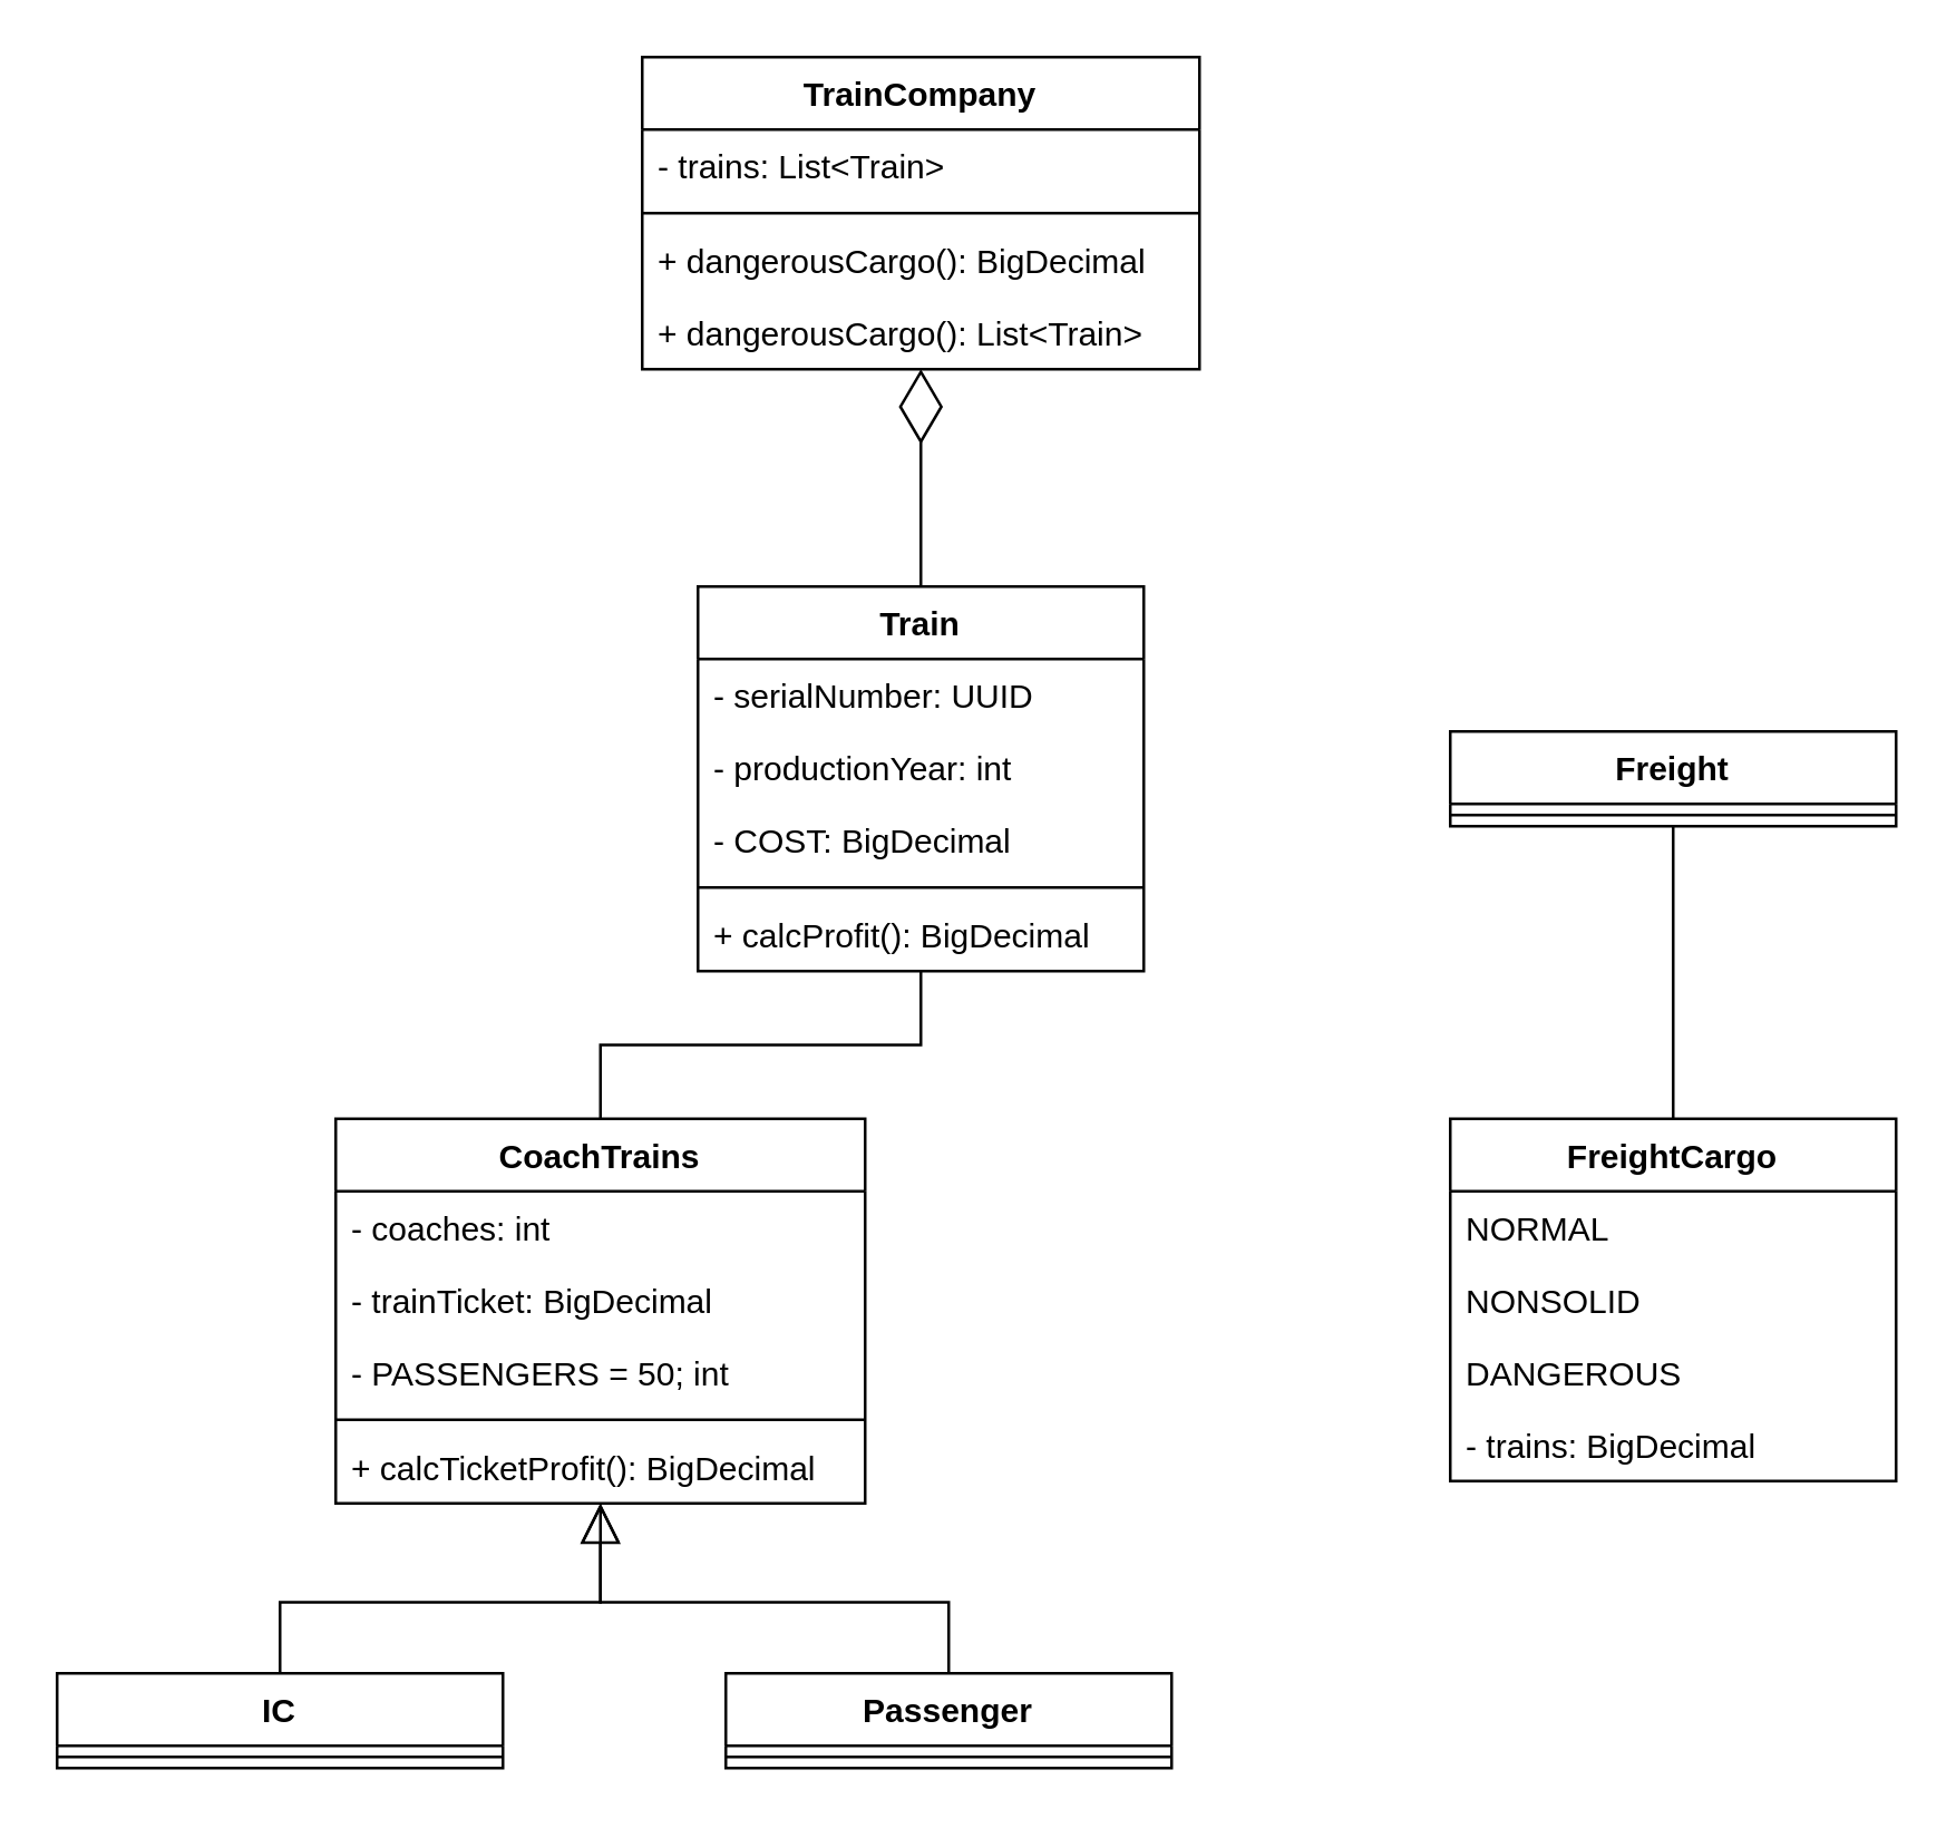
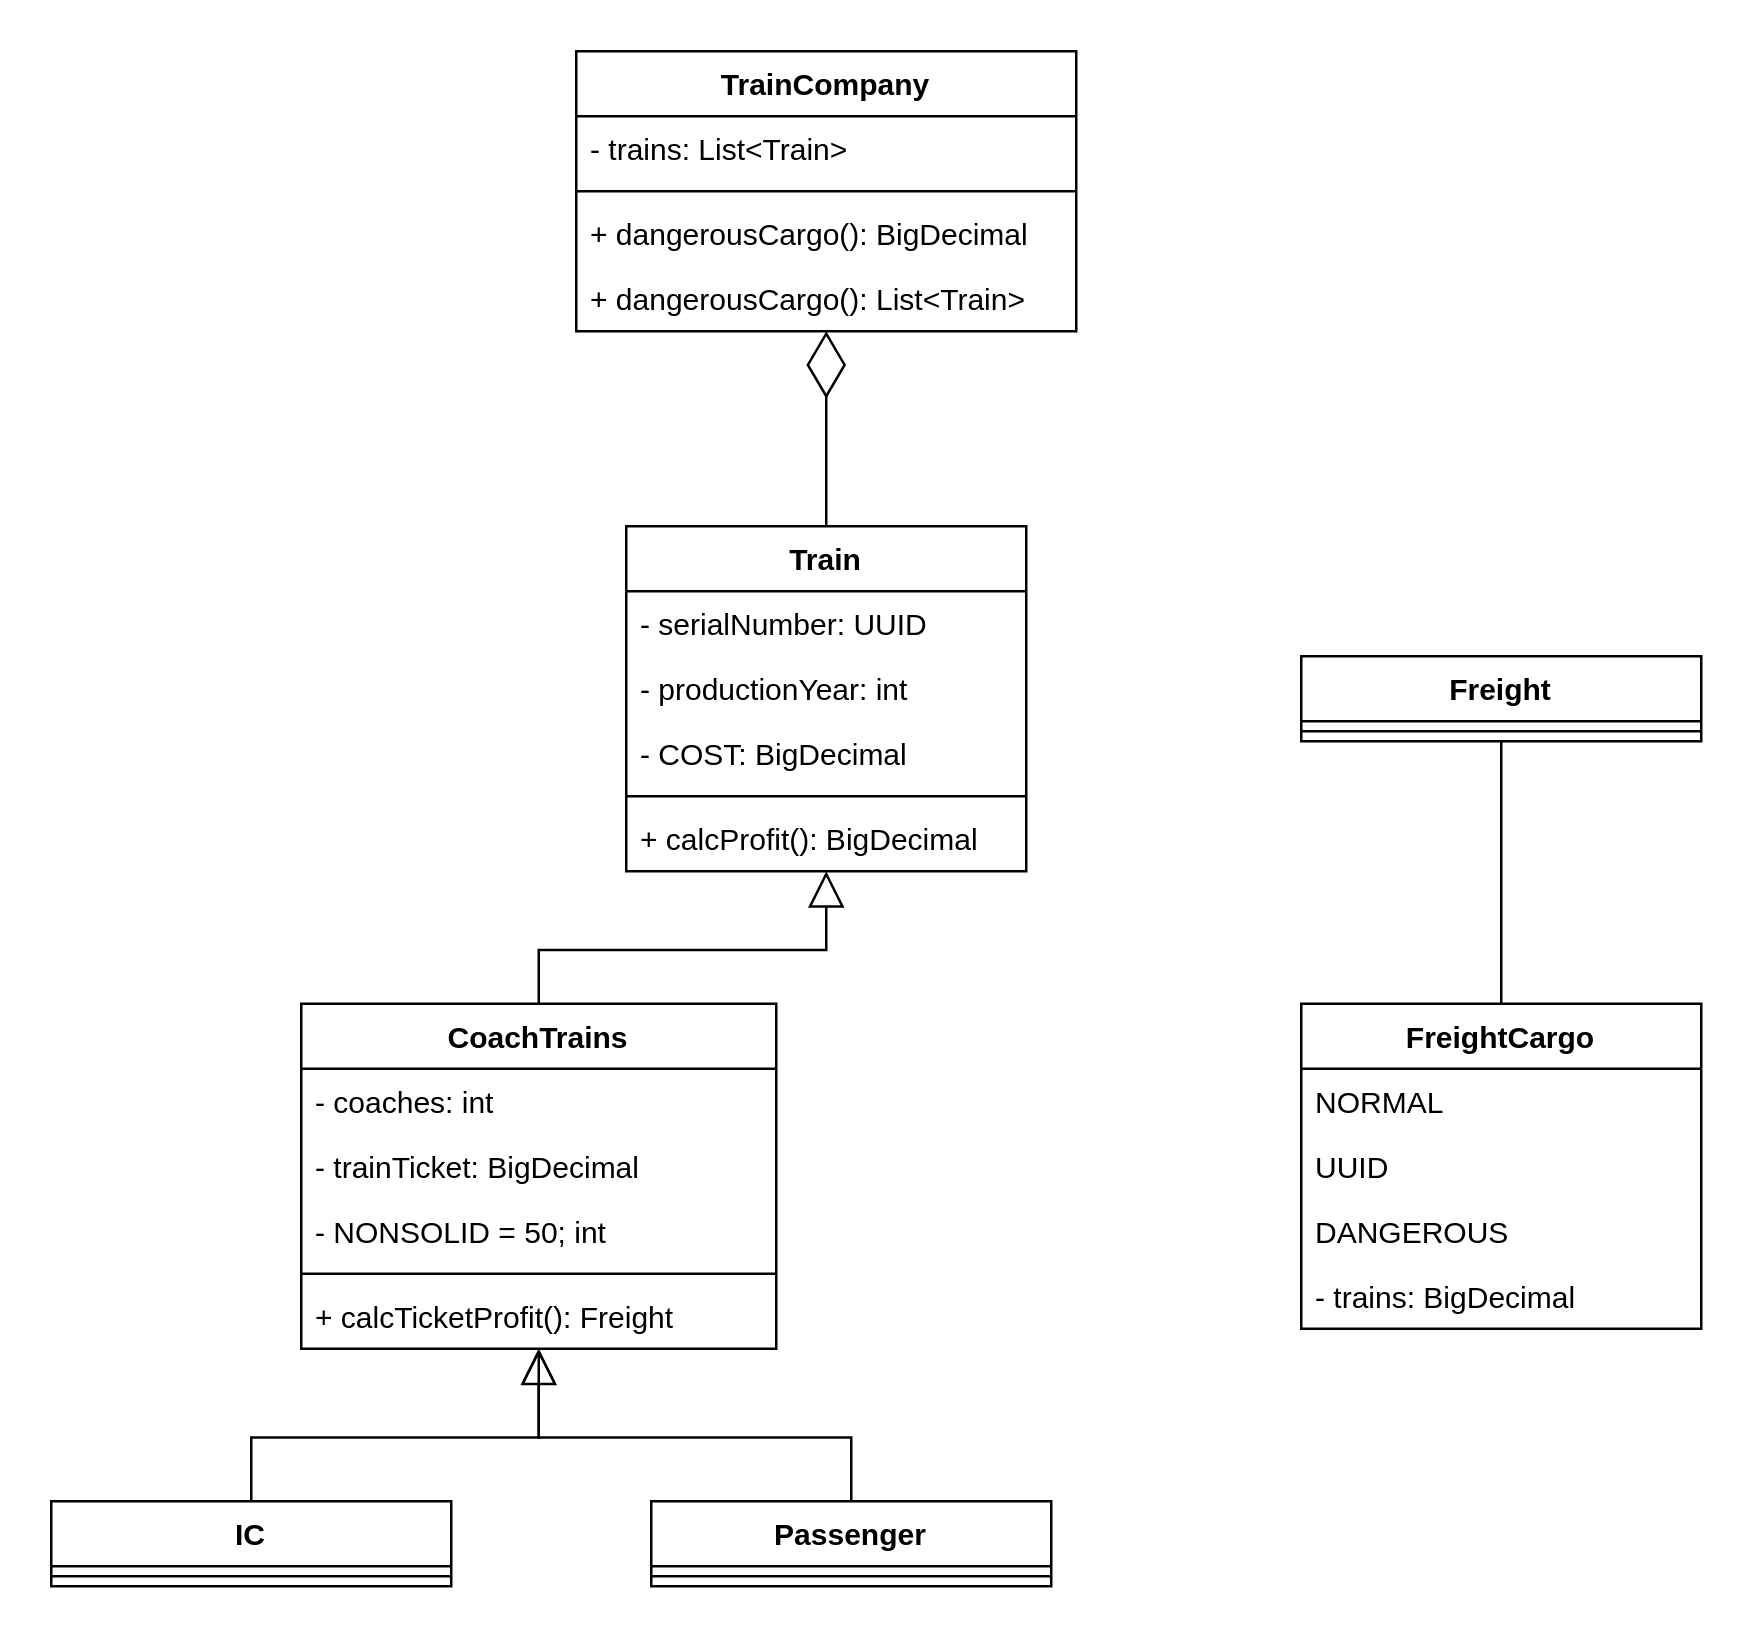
  <mxCell id="0" />
  <mxCell id="1" parent="0" />
  <mxCell id="2" value="TrainCompany" style="swimlane;fontStyle=1;childLayout=stackLayout;horizontal=1;startSize=26;horizontalStack=0;resizeParent=1;resizeParentMax=0;resizeLast=0;collapsible=1;marginBottom=0;" vertex="1" parent="1"><mxGeometry x="230" y="20" width="200" height="112" as="geometry" /></mxCell>
  <mxCell id="3" value="- trains: List&lt;Train&gt;" style="text;strokeColor=none;fillColor=none;align=left;verticalAlign=top;spacingLeft=4;spacingRight=4;overflow=hidden;rotatable=0;points=[[0,0.5],[1,0.5]];portConstraint=eastwest;" vertex="1" parent="2"><mxGeometry y="26" width="200" height="26" as="geometry" /></mxCell>
  <mxCell id="4" value="" style="line;strokeWidth=1;fillColor=none;align=left;verticalAlign=middle;spacingTop=-1;spacingLeft=3;spacingRight=3;rotatable=0;labelPosition=right;points=[];portConstraint=eastwest;" vertex="1" parent="2"><mxGeometry y="52" width="200" height="8" as="geometry" /></mxCell>
  <mxCell id="5" value="+ dangerousCargo(): BigDecimal" style="text;strokeColor=none;fillColor=none;align=left;verticalAlign=top;spacingLeft=4;spacingRight=4;overflow=hidden;rotatable=0;points=[[0,0.5],[1,0.5]];portConstraint=eastwest;" vertex="1" parent="2"><mxGeometry y="60" width="200" height="26" as="geometry" /></mxCell>
  <mxCell id="6" value="+ dangerousCargo(): List&lt;Train&gt;" style="text;strokeColor=none;fillColor=none;align=left;verticalAlign=top;spacingLeft=4;spacingRight=4;overflow=hidden;rotatable=0;points=[[0,0.5],[1,0.5]];portConstraint=eastwest;" vertex="1" parent="2"><mxGeometry y="86" width="200" height="26" as="geometry" /></mxCell>
  <mxCell id="7" value="Train" style="swimlane;fontStyle=1;childLayout=stackLayout;horizontal=1;startSize=26;horizontalStack=0;resizeParent=1;resizeParentMax=0;resizeLast=0;collapsible=1;marginBottom=0;" vertex="1" parent="1"><mxGeometry x="250" y="210" width="160" height="138" as="geometry" /></mxCell>
  <mxCell id="8" value="- serialNumber: UUID" style="text;strokeColor=none;fillColor=none;align=left;verticalAlign=top;spacingLeft=4;spacingRight=4;overflow=hidden;rotatable=0;points=[[0,0.5],[1,0.5]];portConstraint=eastwest;" vertex="1" parent="7"><mxGeometry y="26" width="160" height="26" as="geometry" /></mxCell>
  <mxCell id="9" value="- productionYear: int" style="text;strokeColor=none;fillColor=none;align=left;verticalAlign=top;spacingLeft=4;spacingRight=4;overflow=hidden;rotatable=0;points=[[0,0.5],[1,0.5]];portConstraint=eastwest;" vertex="1" parent="7"><mxGeometry y="52" width="160" height="26" as="geometry" /></mxCell>
  <mxCell id="10" value="- COST: BigDecimal" style="text;strokeColor=none;fillColor=none;align=left;verticalAlign=top;spacingLeft=4;spacingRight=4;overflow=hidden;rotatable=0;points=[[0,0.5],[1,0.5]];portConstraint=eastwest;" vertex="1" parent="7"><mxGeometry y="78" width="160" height="26" as="geometry" /></mxCell>
  <mxCell id="11" value="" style="line;strokeWidth=1;fillColor=none;align=left;verticalAlign=middle;spacingTop=-1;spacingLeft=3;spacingRight=3;rotatable=0;labelPosition=right;points=[];portConstraint=eastwest;" vertex="1" parent="7"><mxGeometry y="104" width="160" height="8" as="geometry" /></mxCell>
  <mxCell id="12" value="+ calcProfit(): BigDecimal" style="text;strokeColor=none;fillColor=none;align=left;verticalAlign=top;spacingLeft=4;spacingRight=4;overflow=hidden;rotatable=0;points=[[0,0.5],[1,0.5]];portConstraint=eastwest;" vertex="1" parent="7"><mxGeometry y="112" width="160" height="26" as="geometry" /></mxCell>
- <mxCell id="13" style="edgeStyle=orthogonalEdgeStyle;rounded=0;orthogonalLoop=1;jettySize=auto;html=1;endArrow=none;endFill=0;endSize=12;" edge="1" parent="1" source="14" target="7"><mxGeometry relative="1" as="geometry" /></mxCell>
+ <mxCell id="13" style="edgeStyle=orthogonalEdgeStyle;rounded=0;orthogonalLoop=1;jettySize=auto;html=1;endArrow=block;endFill=0;endSize=12;" edge="1" parent="1" source="14" target="7"><mxGeometry relative="1" as="geometry" /></mxCell>
  <mxCell id="14" value="CoachTrains" style="swimlane;fontStyle=1;childLayout=stackLayout;horizontal=1;startSize=26;horizontalStack=0;resizeParent=1;resizeParentMax=0;resizeLast=0;collapsible=1;marginBottom=0;" vertex="1" parent="1"><mxGeometry x="120" y="401" width="190" height="138" as="geometry" /></mxCell>
  <mxCell id="15" value="- coaches: int" style="text;strokeColor=none;fillColor=none;align=left;verticalAlign=top;spacingLeft=4;spacingRight=4;overflow=hidden;rotatable=0;points=[[0,0.5],[1,0.5]];portConstraint=eastwest;" vertex="1" parent="14"><mxGeometry y="26" width="190" height="26" as="geometry" /></mxCell>
  <mxCell id="16" value="- trainTicket: BigDecimal" style="text;strokeColor=none;fillColor=none;align=left;verticalAlign=top;spacingLeft=4;spacingRight=4;overflow=hidden;rotatable=0;points=[[0,0.5],[1,0.5]];portConstraint=eastwest;" vertex="1" parent="14"><mxGeometry y="52" width="190" height="26" as="geometry" /></mxCell>
- <mxCell id="17" value="- PASSENGERS = 50; int" style="text;strokeColor=none;fillColor=none;align=left;verticalAlign=top;spacingLeft=4;spacingRight=4;overflow=hidden;rotatable=0;points=[[0,0.5],[1,0.5]];portConstraint=eastwest;" vertex="1" parent="14"><mxGeometry y="78" width="190" height="26" as="geometry" /></mxCell>
+ <mxCell id="17" value="- NONSOLID = 50; int" style="text;strokeColor=none;fillColor=none;align=left;verticalAlign=top;spacingLeft=4;spacingRight=4;overflow=hidden;rotatable=0;points=[[0,0.5],[1,0.5]];portConstraint=eastwest;" vertex="1" parent="14"><mxGeometry y="78" width="190" height="26" as="geometry" /></mxCell>
  <mxCell id="18" value="" style="line;strokeWidth=1;fillColor=none;align=left;verticalAlign=middle;spacingTop=-1;spacingLeft=3;spacingRight=3;rotatable=0;labelPosition=right;points=[];portConstraint=eastwest;" vertex="1" parent="14"><mxGeometry y="104" width="190" height="8" as="geometry" /></mxCell>
- <mxCell id="19" value="+ calcTicketProfit(): BigDecimal" style="text;strokeColor=none;fillColor=none;align=left;verticalAlign=top;spacingLeft=4;spacingRight=4;overflow=hidden;rotatable=0;points=[[0,0.5],[1,0.5]];portConstraint=eastwest;" vertex="1" parent="14"><mxGeometry y="112" width="190" height="26" as="geometry" /></mxCell>
+ <mxCell id="19" value="+ calcTicketProfit(): Freight" style="text;strokeColor=none;fillColor=none;align=left;verticalAlign=top;spacingLeft=4;spacingRight=4;overflow=hidden;rotatable=0;points=[[0,0.5],[1,0.5]];portConstraint=eastwest;" vertex="1" parent="14"><mxGeometry y="112" width="190" height="26" as="geometry" /></mxCell>
  <mxCell id="20" value="Freight" style="swimlane;fontStyle=1;childLayout=stackLayout;horizontal=1;startSize=26;horizontalStack=0;resizeParent=1;resizeParentMax=0;resizeLast=0;collapsible=1;marginBottom=0;" vertex="1" parent="1"><mxGeometry x="520" y="262" width="160" height="34" as="geometry" /></mxCell>
  <mxCell id="21" value="" style="line;strokeWidth=1;fillColor=none;align=left;verticalAlign=middle;spacingTop=-1;spacingLeft=3;spacingRight=3;rotatable=0;labelPosition=right;points=[];portConstraint=eastwest;" vertex="1" parent="20"><mxGeometry y="26" width="160" height="8" as="geometry" /></mxCell>
  <mxCell id="22" style="edgeStyle=orthogonalEdgeStyle;rounded=0;orthogonalLoop=1;jettySize=auto;html=1;endArrow=block;endFill=0;endSize=12;" edge="1" parent="1" source="23" target="14"><mxGeometry relative="1" as="geometry" /></mxCell>
  <mxCell id="23" value="IC" style="swimlane;fontStyle=1;childLayout=stackLayout;horizontal=1;startSize=26;horizontalStack=0;resizeParent=1;resizeParentMax=0;resizeLast=0;collapsible=1;marginBottom=0;" vertex="1" parent="1"><mxGeometry x="20" y="600" width="160" height="34" as="geometry" /></mxCell>
  <mxCell id="24" value="" style="line;strokeWidth=1;fillColor=none;align=left;verticalAlign=middle;spacingTop=-1;spacingLeft=3;spacingRight=3;rotatable=0;labelPosition=right;points=[];portConstraint=eastwest;" vertex="1" parent="23"><mxGeometry y="26" width="160" height="8" as="geometry" /></mxCell>
  <mxCell id="25" style="edgeStyle=orthogonalEdgeStyle;rounded=0;orthogonalLoop=1;jettySize=auto;html=1;endArrow=open;endFill=0;endSize=12;" edge="1" parent="1" source="26" target="14"><mxGeometry relative="1" as="geometry" /></mxCell>
  <mxCell id="26" value="Passenger" style="swimlane;fontStyle=1;childLayout=stackLayout;horizontal=1;startSize=26;horizontalStack=0;resizeParent=1;resizeParentMax=0;resizeLast=0;collapsible=1;marginBottom=0;" vertex="1" parent="1"><mxGeometry x="260" y="600" width="160" height="34" as="geometry" /></mxCell>
  <mxCell id="27" value="" style="line;strokeWidth=1;fillColor=none;align=left;verticalAlign=middle;spacingTop=-1;spacingLeft=3;spacingRight=3;rotatable=0;labelPosition=right;points=[];portConstraint=eastwest;" vertex="1" parent="26"><mxGeometry y="26" width="160" height="8" as="geometry" /></mxCell>
  <mxCell id="28" style="edgeStyle=orthogonalEdgeStyle;rounded=0;orthogonalLoop=1;jettySize=auto;html=1;endArrow=none;endFill=0;endSize=12;" edge="1" parent="1" source="29" target="20"><mxGeometry relative="1" as="geometry" /></mxCell>
  <mxCell id="29" value="FreightCargo" style="swimlane;fontStyle=1;childLayout=stackLayout;horizontal=1;startSize=26;horizontalStack=0;resizeParent=1;resizeParentMax=0;resizeLast=0;collapsible=1;marginBottom=0;" vertex="1" parent="1"><mxGeometry x="520" y="401" width="160" height="130" as="geometry" /></mxCell>
  <mxCell id="30" value="NORMAL" style="text;strokeColor=none;fillColor=none;align=left;verticalAlign=top;spacingLeft=4;spacingRight=4;overflow=hidden;rotatable=0;points=[[0,0.5],[1,0.5]];portConstraint=eastwest;" vertex="1" parent="29"><mxGeometry y="26" width="160" height="26" as="geometry" /></mxCell>
- <mxCell id="31" value="NONSOLID" style="text;strokeColor=none;fillColor=none;align=left;verticalAlign=top;spacingLeft=4;spacingRight=4;overflow=hidden;rotatable=0;points=[[0,0.5],[1,0.5]];portConstraint=eastwest;" vertex="1" parent="29"><mxGeometry y="52" width="160" height="26" as="geometry" /></mxCell>
+ <mxCell id="31" value="UUID" style="text;strokeColor=none;fillColor=none;align=left;verticalAlign=top;spacingLeft=4;spacingRight=4;overflow=hidden;rotatable=0;points=[[0,0.5],[1,0.5]];portConstraint=eastwest;" vertex="1" parent="29"><mxGeometry y="52" width="160" height="26" as="geometry" /></mxCell>
  <mxCell id="32" value="DANGEROUS" style="text;strokeColor=none;fillColor=none;align=left;verticalAlign=top;spacingLeft=4;spacingRight=4;overflow=hidden;rotatable=0;points=[[0,0.5],[1,0.5]];portConstraint=eastwest;" vertex="1" parent="29"><mxGeometry y="78" width="160" height="26" as="geometry" /></mxCell>
  <mxCell id="33" value="- trains: BigDecimal" style="text;strokeColor=none;fillColor=none;align=left;verticalAlign=top;spacingLeft=4;spacingRight=4;overflow=hidden;rotatable=0;points=[[0,0.5],[1,0.5]];portConstraint=eastwest;" vertex="1" parent="29"><mxGeometry y="104" width="160" height="26" as="geometry" /></mxCell>
  <mxCell id="34" value="" style="endArrow=diamondThin;endFill=0;endSize=24;html=1;rounded=0;" edge="1" parent="1" source="7" target="2"><mxGeometry width="160" relative="1" as="geometry"><mxPoint x="190" y="170" as="sourcePoint" /><mxPoint x="350" y="170" as="targetPoint" /></mxGeometry></mxCell>
